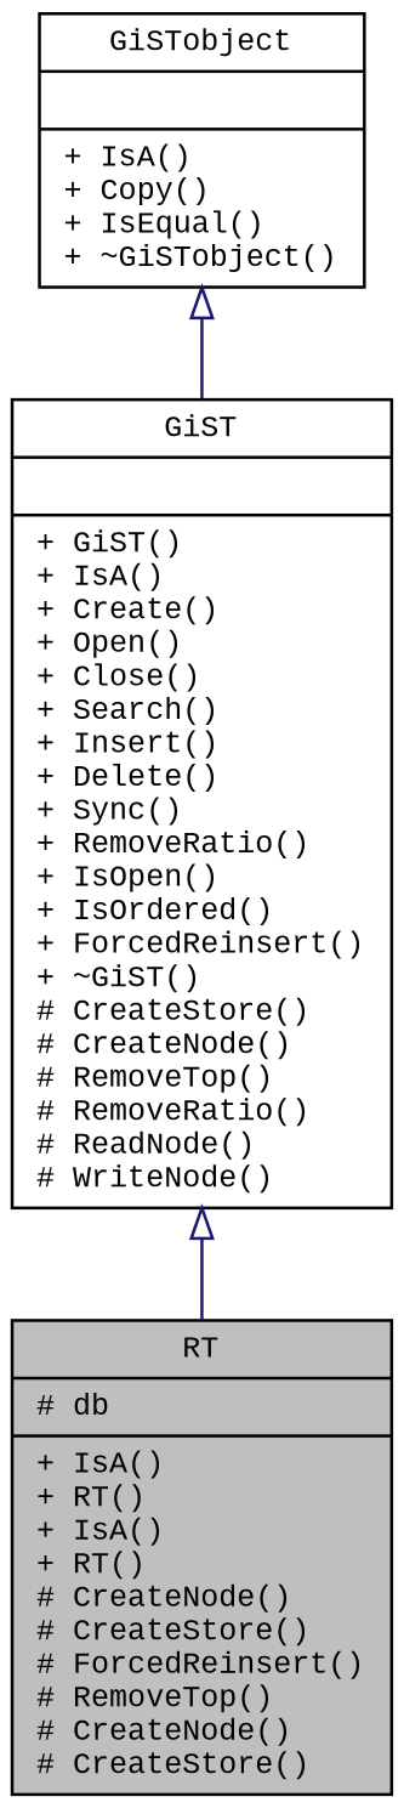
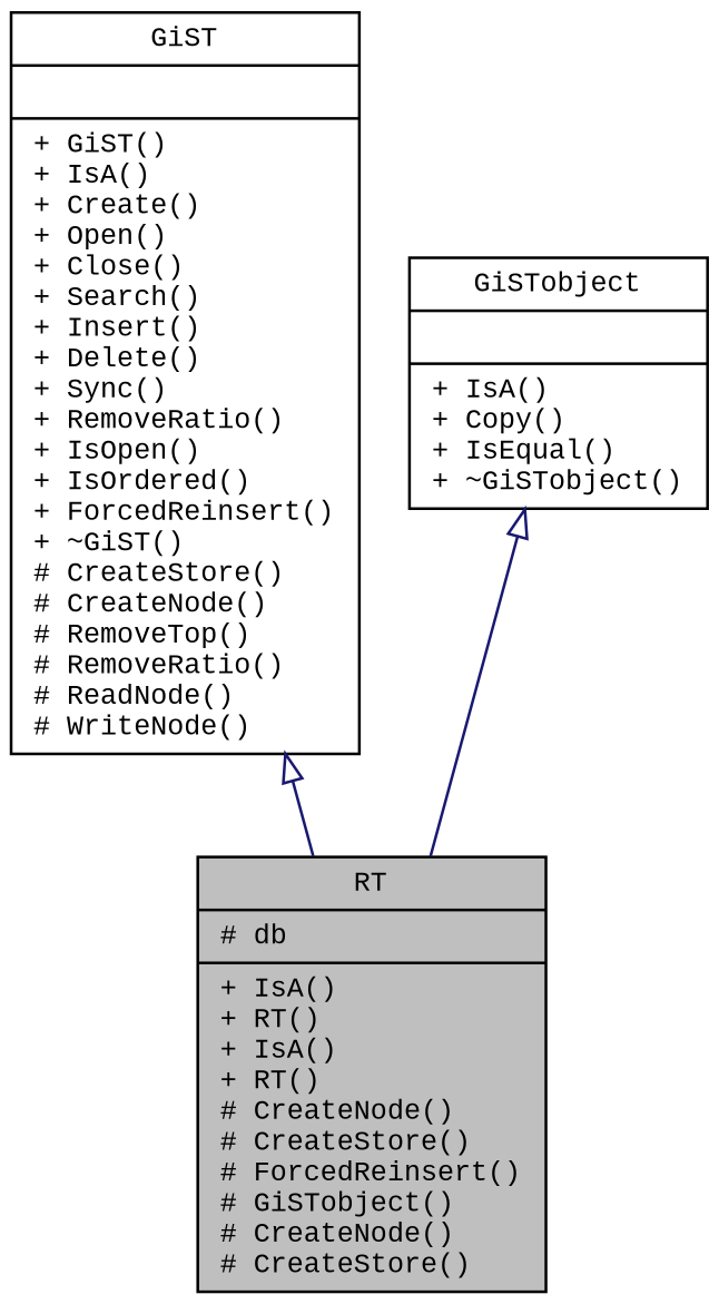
  digraph {
    fontname="Liberation Mono"
    node [color=black fillcolor=white fontname="Liberation Mono" fontsize=10 shape=record style=filled]
    edge [arrowtail=onormal color=midnightblue dir=back fontname="Liberation Mono" fontsize=10 labelfontname=Helvetica labelfontsize=10 style=solid]
-   n1 [fillcolor=grey75 fontcolor=black height=0.2 label="{RT\n|# db\l|+ IsA()\l+ RT()\l+ IsA()\l+ RT()\l# CreateNode()\l# CreateStore()\l# ForcedReinsert()\l# RemoveTop()\l# CreateNode()\l# CreateStore()\l}" width=0.4]
+   n1 [fillcolor=grey75 fontcolor=black height=0.2 label="{RT\n|# db\l|+ IsA()\l+ RT()\l+ IsA()\l+ RT()\l# CreateNode()\l# CreateStore()\l# ForcedReinsert()\l# GiSTobject()\l# CreateNode()\l# CreateStore()\l}" width=0.4]
    n2 [height=0.2 label="{GiST\n||+ GiST()\l+ IsA()\l+ Create()\l+ Open()\l+ Close()\l+ Search()\l+ Insert()\l+ Delete()\l+ Sync()\l+ RemoveRatio()\l+ IsOpen()\l+ IsOrdered()\l+ ForcedReinsert()\l+ ~GiST()\l# CreateStore()\l# CreateNode()\l# RemoveTop()\l# RemoveRatio()\l# ReadNode()\l# WriteNode()\l}" width=0.4]
    n3 [height=0.2 label="{GiSTobject\n||+ IsA()\l+ Copy()\l+ IsEqual()\l+ ~GiSTobject()\l}" width=0.4]
    n2 -> n1
-   n3 -> n2
+   n3 -> n1
  }
